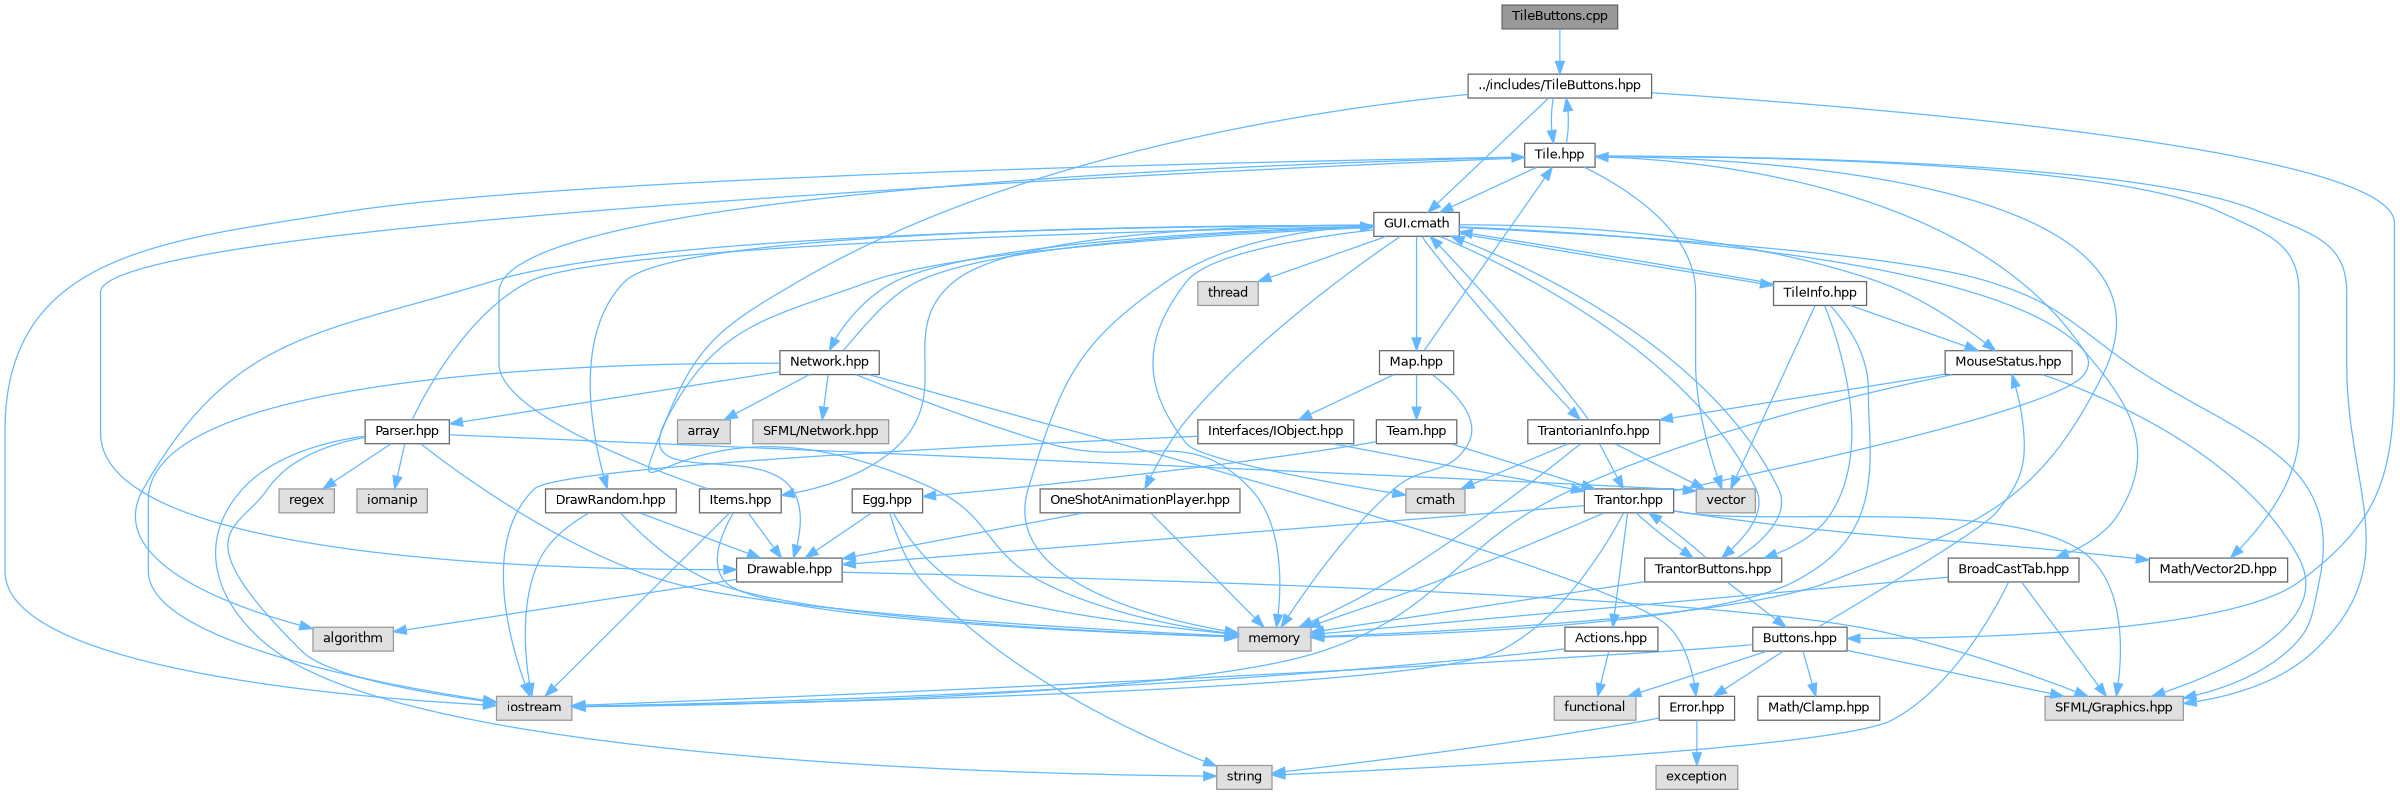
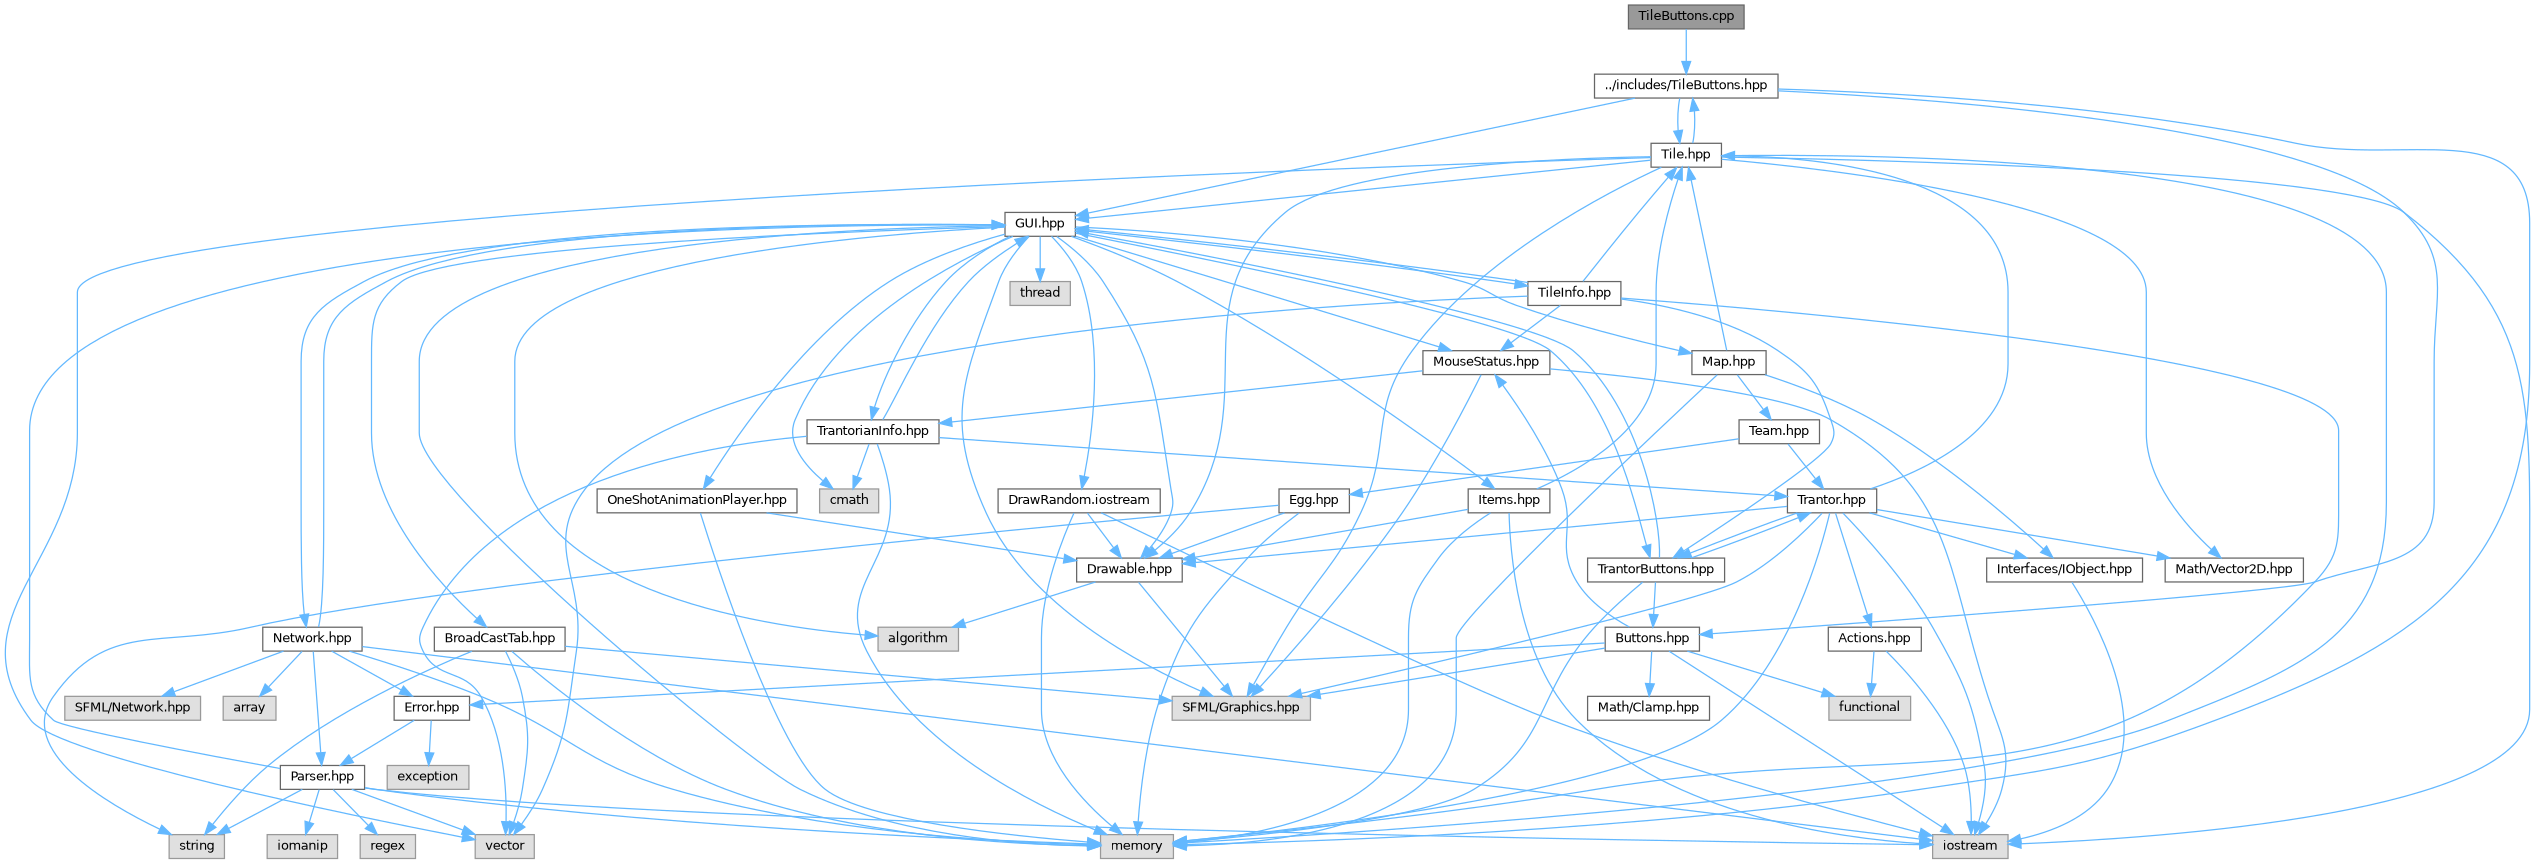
  digraph {
    node [color=grey40 fillcolor=white fontname=Helvetica fontsize=10 shape=box style=filled]
    edge [color=steelblue1 fontname=Helvetica fontsize=10 labelfontname=Helvetica labelfontsize=10 style=solid]
    n1 [color=gray40 fillcolor=grey60 fontcolor=black height=0.2 label="TileButtons.cpp" width=0.4]
    n2 [height=0.2 label="../includes/TileButtons.hpp" width=0.4]
    n3 [color=grey60 fillcolor="#E0E0E0" height=0.2 label=memory width=0.4]
    n4 [height=0.2 label="Tile.hpp" width=0.4]
-   n5 [height=0.2 label="GUI.cmath" width=0.4]
+   n5 [height=0.2 label="GUI.hpp" width=0.4]
    n6 [height=0.2 label="Buttons.hpp" width=0.4]
    n7 [color=grey60 fillcolor="#E0E0E0" height=0.2 label=iostream width=0.4]
    n8 [color=grey60 fillcolor="#E0E0E0" height=0.2 label=vector width=0.4]
    n9 [color=grey60 fillcolor="#E0E0E0" height=0.2 label="SFML/Graphics.hpp" width=0.4]
    n10 [height=0.2 label="Math/Vector2D.hpp" width=0.4]
    n11 [height=0.2 label="Drawable.hpp" width=0.4]
    n12 [color=grey60 fillcolor="#E0E0E0" height=0.2 label=thread width=0.4]
    n13 [height=0.2 label="MouseStatus.hpp" width=0.4]
    n14 [color=grey60 fillcolor="#E0E0E0" height=0.2 label=algorithm width=0.4]
    n15 [height=0.2 label="Network.hpp" width=0.4]
    n16 [height=0.2 label="Items.hpp" width=0.4]
    n17 [height=0.2 label="Map.hpp" width=0.4]
    n18 [height=0.2 label="TrantorButtons.hpp" width=0.4]
    n19 [height=0.2 label="TrantorianInfo.hpp" width=0.4]
    n20 [color=grey60 fillcolor="#E0E0E0" height=0.2 label=cmath width=0.4]
    n21 [height=0.2 label="TileInfo.hpp" width=0.4]
-   n22 [height=0.2 label="DrawRandom.hpp" width=0.4]
+   n22 [height=0.2 label="DrawRandom.iostream" width=0.4]
    n23 [height=0.2 label="BroadCastTab.hpp" width=0.4]
    n24 [height=0.2 label="OneShotAnimationPlayer.hpp" width=0.4]
    n25 [height=0.2 label="Error.hpp" width=0.4]
    n26 [color=grey60 fillcolor="#E0E0E0" height=0.2 label=functional width=0.4]
    n27 [height=0.2 label="Math/Clamp.hpp" width=0.4]
    n28 [color=grey60 fillcolor="#E0E0E0" height=0.2 label=array width=0.4]
    n29 [height=0.2 label="Parser.hpp" width=0.4]
    n30 [color=grey60 fillcolor="#E0E0E0" height=0.2 label="SFML/Network.hpp" width=0.4]
    n31 [height=0.2 label="Interfaces/IObject.hpp" width=0.4]
    n32 [height=0.2 label="Team.hpp" width=0.4]
    n33 [height=0.2 label="Trantor.hpp" width=0.4]
    n34 [color=grey60 fillcolor="#E0E0E0" height=0.2 label=string width=0.4]
    n35 [color=grey60 fillcolor="#E0E0E0" height=0.2 label=exception width=0.4]
    n36 [color=grey60 fillcolor="#E0E0E0" height=0.2 label=iomanip width=0.4]
    n37 [color=grey60 fillcolor="#E0E0E0" height=0.2 label=regex width=0.4]
    n38 [height=0.2 label="Egg.hpp" width=0.4]
    n39 [height=0.2 label="Actions.hpp" width=0.4]
    n1 -> n2
    n2 -> n3
    n2 -> n4
    n2 -> n5
    n2 -> n6
    n4 -> n2
    n4 -> n3
    n4 -> n5
    n4 -> n7
    n4 -> n8
    n4 -> n9
    n4 -> n10
    n4 -> n11
    n5 -> n3
    n5 -> n9
    n5 -> n11
    n5 -> n12
    n5 -> n13
    n5 -> n14
    n5 -> n15
    n5 -> n16
    n5 -> n17
    n5 -> n18
    n5 -> n19
    n5 -> n20
    n5 -> n21
    n5 -> n22
    n5 -> n23
    n5 -> n24
    n6 -> n7
    n6 -> n9
    n6 -> n13
    n6 -> n25
    n6 -> n26
    n6 -> n27
    n11 -> n9
    n11 -> n14
    n13 -> n7
    n13 -> n9
    n13 -> n19
    n15 -> n3
    n15 -> n5
    n15 -> n7
    n15 -> n25
    n15 -> n28
    n15 -> n29
    n15 -> n30
    n16 -> n3
    n16 -> n4
    n16 -> n7
    n16 -> n11
    n17 -> n3
    n17 -> n4
    n17 -> n31
    n17 -> n32
    n18 -> n3
    n18 -> n5
    n18 -> n6
    n18 -> n33
    n19 -> n3
    n19 -> n5
    n19 -> n8
    n19 -> n20
    n19 -> n33
    n21 -> n3
+   n21 -> n4
    n21 -> n5
    n21 -> n8
    n21 -> n13
    n21 -> n18
    n22 -> n3
    n22 -> n7
    n22 -> n11
    n23 -> n3
+   n23 -> n8
    n23 -> n9
    n23 -> n34
    n24 -> n3
    n24 -> n11
-   n25 -> n34
+   n25 -> n29
    n25 -> n35
    n29 -> n3
    n29 -> n5
    n29 -> n7
    n29 -> n8
    n29 -> n34
    n29 -> n36
    n29 -> n37
    n31 -> n7
    n32 -> n33
    n32 -> n38
    n33 -> n3
    n33 -> n4
    n33 -> n7
    n33 -> n9
    n33 -> n10
    n33 -> n11
    n33 -> n18
-   n31 -> n33
+   n33 -> n31
    n33 -> n39
    n38 -> n3
    n38 -> n11
    n38 -> n34
    n39 -> n7
    n39 -> n26
  }
